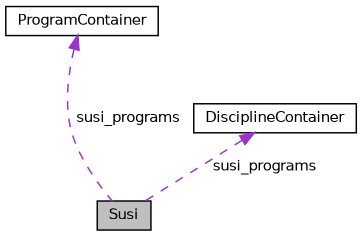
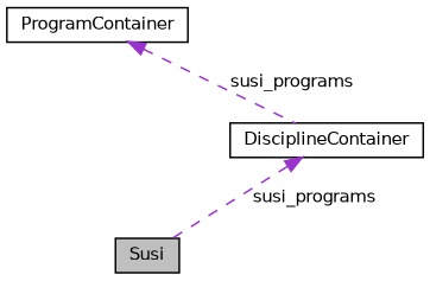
  digraph {
    node [color=black fillcolor=white fontname=Helvetica fontsize=10 shape=record style=filled]
    edge [color=darkorchid3 dir=back fontname=Helvetica fontsize=10 labelfontname=Helvetica labelfontsize=10 style=dashed]
    n1 [fillcolor=grey75 fontcolor=black height=0.2 label=Susi width=0.4]
    n2 [height=0.2 label=DisciplineContainer width=0.4]
    n3 [height=0.2 label=ProgramContainer width=0.4]
    n2 -> n1 [label=" susi_programs"]
-   n3 -> n1 [label=" susi_programs"]
+   n3 -> n2 [label=" susi_programs"]
  }
